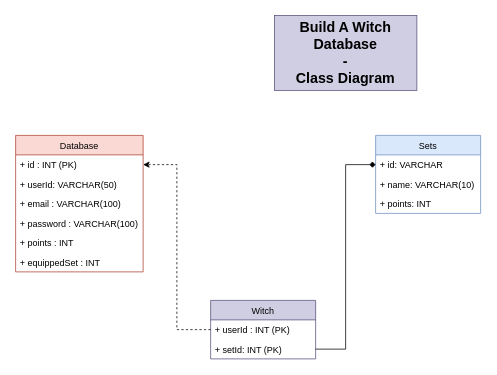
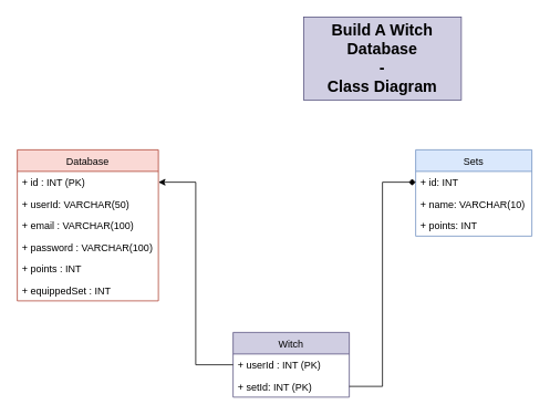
  <mxCell id="0" />
  <mxCell id="1" parent="0" />
  <mxCell id="2" value="Database" style="swimlane;fontStyle=0;childLayout=stackLayout;horizontal=1;startSize=26;fillColor=#fad9d5;horizontalStack=0;resizeParent=1;resizeParentMax=0;resizeLast=0;collapsible=1;marginBottom=0;strokeColor=#ae4132;" vertex="1" parent="1"><mxGeometry x="20" y="180" width="170" height="182" as="geometry" /></mxCell>
  <mxCell id="3" value="+ id : INT (PK)" style="text;strokeColor=none;fillColor=none;align=left;verticalAlign=top;spacingLeft=4;spacingRight=4;overflow=hidden;rotatable=0;points=[[0,0.5],[1,0.5]];portConstraint=eastwest;" vertex="1" parent="2"><mxGeometry y="26" width="170" height="26" as="geometry" /></mxCell>
  <mxCell id="4" value="+ userId: VARCHAR(50)" style="text;strokeColor=none;fillColor=none;align=left;verticalAlign=top;spacingLeft=4;spacingRight=4;overflow=hidden;rotatable=0;points=[[0,0.5],[1,0.5]];portConstraint=eastwest;" vertex="1" parent="2"><mxGeometry y="52" width="170" height="26" as="geometry" /></mxCell>
  <mxCell id="5" value="+ email : VARCHAR(100)" style="text;strokeColor=none;fillColor=none;align=left;verticalAlign=top;spacingLeft=4;spacingRight=4;overflow=hidden;rotatable=0;points=[[0,0.5],[1,0.5]];portConstraint=eastwest;" vertex="1" parent="2"><mxGeometry y="78" width="170" height="26" as="geometry" /></mxCell>
  <mxCell id="6" value="+ password : VARCHAR(100)" style="text;strokeColor=none;fillColor=none;align=left;verticalAlign=top;spacingLeft=4;spacingRight=4;overflow=hidden;rotatable=0;points=[[0,0.5],[1,0.5]];portConstraint=eastwest;" vertex="1" parent="2"><mxGeometry y="104" width="170" height="26" as="geometry" /></mxCell>
  <mxCell id="7" value="+ points : INT" style="text;strokeColor=none;fillColor=none;align=left;verticalAlign=top;spacingLeft=4;spacingRight=4;overflow=hidden;rotatable=0;points=[[0,0.5],[1,0.5]];portConstraint=eastwest;" vertex="1" parent="2"><mxGeometry y="130" width="170" height="26" as="geometry" /></mxCell>
  <mxCell id="8" value="+ equippedSet : INT" style="text;strokeColor=none;fillColor=none;align=left;verticalAlign=top;spacingLeft=4;spacingRight=4;overflow=hidden;rotatable=0;points=[[0,0.5],[1,0.5]];portConstraint=eastwest;" vertex="1" parent="2"><mxGeometry y="156" width="170" height="26" as="geometry" /></mxCell>
  <mxCell id="9" value="Sets" style="swimlane;fontStyle=0;childLayout=stackLayout;horizontal=1;startSize=26;fillColor=#dae8fc;horizontalStack=0;resizeParent=1;resizeParentMax=0;resizeLast=0;collapsible=1;marginBottom=0;strokeColor=#6c8ebf;" vertex="1" parent="1"><mxGeometry x="500" y="180" width="140" height="104" as="geometry" /></mxCell>
- <mxCell id="10" value="+ id: VARCHAR" style="text;strokeColor=none;fillColor=none;align=left;verticalAlign=top;spacingLeft=4;spacingRight=4;overflow=hidden;rotatable=0;points=[[0,0.5],[1,0.5]];portConstraint=eastwest;" vertex="1" parent="9"><mxGeometry y="26" width="140" height="26" as="geometry" /></mxCell>
+ <mxCell id="10" value="+ id: INT" style="text;strokeColor=none;fillColor=none;align=left;verticalAlign=top;spacingLeft=4;spacingRight=4;overflow=hidden;rotatable=0;points=[[0,0.5],[1,0.5]];portConstraint=eastwest;" vertex="1" parent="9"><mxGeometry y="26" width="140" height="26" as="geometry" /></mxCell>
  <mxCell id="11" value="+ name: VARCHAR(10)" style="text;strokeColor=none;fillColor=none;align=left;verticalAlign=top;spacingLeft=4;spacingRight=4;overflow=hidden;rotatable=0;points=[[0,0.5],[1,0.5]];portConstraint=eastwest;" vertex="1" parent="9"><mxGeometry y="52" width="140" height="26" as="geometry" /></mxCell>
  <mxCell id="12" value="+ points: INT" style="text;strokeColor=none;fillColor=none;align=left;verticalAlign=top;spacingLeft=4;spacingRight=4;overflow=hidden;rotatable=0;points=[[0,0.5],[1,0.5]];portConstraint=eastwest;" vertex="1" parent="9"><mxGeometry y="78" width="140" height="26" as="geometry" /></mxCell>
  <mxCell id="13" value="Witch" style="swimlane;fontStyle=0;childLayout=stackLayout;horizontal=1;startSize=26;fillColor=#d0cee2;horizontalStack=0;resizeParent=1;resizeParentMax=0;resizeLast=0;collapsible=1;marginBottom=0;strokeColor=#56517e;" vertex="1" parent="1"><mxGeometry x="280" y="400" width="140" height="78" as="geometry" /></mxCell>
  <mxCell id="14" value="+ userId : INT (PK)" style="text;align=left;verticalAlign=top;spacingLeft=4;spacingRight=4;overflow=hidden;rotatable=0;points=[[0,0.5],[1,0.5]];portConstraint=eastwest;" vertex="1" parent="13"><mxGeometry y="26" width="140" height="26" as="geometry" /></mxCell>
  <mxCell id="15" value="+ setId: INT (PK)" style="text;align=left;verticalAlign=top;spacingLeft=4;spacingRight=4;overflow=hidden;rotatable=0;points=[[0,0.5],[1,0.5]];portConstraint=eastwest;" vertex="1" parent="13"><mxGeometry y="52" width="140" height="26" as="geometry" /></mxCell>
  <mxCell id="16" style="edgeStyle=orthogonalEdgeStyle;rounded=0;orthogonalLoop=1;jettySize=auto;html=1;entryX=0;entryY=0.5;entryDx=0;entryDy=0;endArrow=diamond;" edge="1" parent="1" source="15" target="10"><mxGeometry relative="1" as="geometry" /></mxCell>
- <mxCell id="17" style="edgeStyle=orthogonalEdgeStyle;rounded=0;orthogonalLoop=1;jettySize=auto;html=1;dashed=1;" edge="1" parent="1" source="14" target="3"><mxGeometry relative="1" as="geometry" /></mxCell>
+ <mxCell id="17" style="edgeStyle=orthogonalEdgeStyle;rounded=0;orthogonalLoop=1;jettySize=auto;html=1;" edge="1" parent="1" source="14" target="3"><mxGeometry relative="1" as="geometry" /></mxCell>
  <mxCell id="18" value="&lt;font style=&quot;font-size: 19px&quot;&gt;&lt;b&gt;Build A Witch Database&lt;br&gt;-&lt;br&gt;Class Diagram&lt;/b&gt;&lt;/font&gt;" style="text;html=1;strokeColor=#56517e;fillColor=#d0cee2;align=center;verticalAlign=middle;whiteSpace=wrap;rounded=0;" vertex="1" parent="1"><mxGeometry x="365" y="20" width="190" height="100" as="geometry" /></mxCell>
